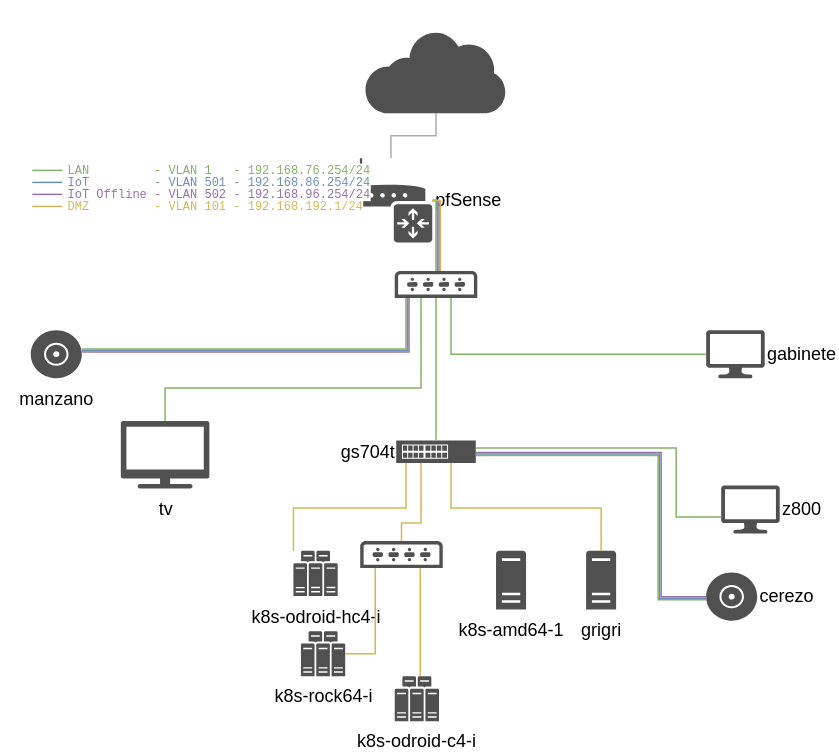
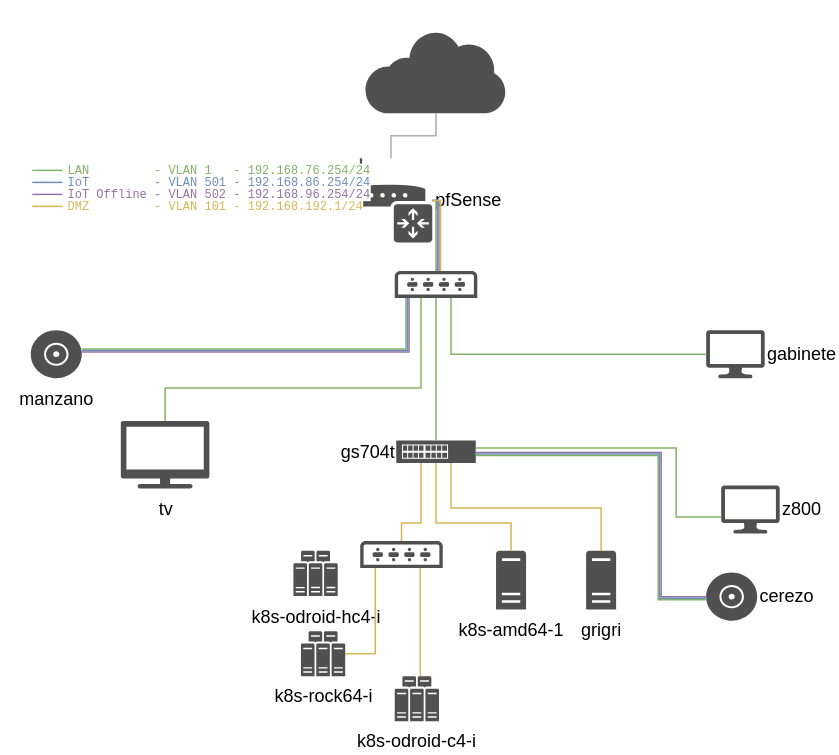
  <mxCell id="0" />
  <mxCell id="1" parent="0" />
  <mxCell id="2" value="" style="endArrow=none;html=1;rounded=0;sketch=0;shadow=0;edgeStyle=orthogonalEdgeStyle;fillColor=#d5e8d4;strokeColor=#ADADAD;" edge="1" parent="1" source="3" target="6"><mxGeometry width="50" height="50" relative="1" as="geometry"><mxPoint x="290" y="170" as="sourcePoint" /><mxPoint x="290" y="130" as="targetPoint" /></mxGeometry></mxCell>
  <mxCell id="3" value="pfSense" style="sketch=0;pointerEvents=1;shadow=0;dashed=0;html=1;strokeColor=none;fillColor=#505050;labelPosition=right;verticalLabelPosition=middle;verticalAlign=middle;outlineConnect=0;align=left;shape=mxgraph.office.devices.router;rounded=1;" vertex="1" parent="1"><mxGeometry x="232.5" y="105" width="55" height="56" as="geometry" /></mxCell>
  <mxCell id="4" value="" style="sketch=0;pointerEvents=1;shadow=0;dashed=0;html=1;strokeColor=none;fillColor=#505050;labelPosition=center;verticalLabelPosition=bottom;verticalAlign=top;outlineConnect=0;align=center;shape=mxgraph.office.devices.switch;rounded=1;" vertex="1" parent="1"><mxGeometry x="262.5" y="180" width="55" height="18" as="geometry" /></mxCell>
  <mxCell id="5" value="k8s-odroid-hc4-i" style="sketch=0;pointerEvents=1;shadow=0;dashed=0;html=1;strokeColor=none;fillColor=#505050;labelPosition=center;verticalLabelPosition=bottom;verticalAlign=top;outlineConnect=0;align=center;shape=mxgraph.office.servers.server_farm;rounded=1;" vertex="1" parent="1"><mxGeometry x="195" y="366.5" width="29.5" height="30" as="geometry" /></mxCell>
  <mxCell id="6" value="" style="sketch=0;pointerEvents=1;shadow=0;dashed=0;html=1;strokeColor=none;fillColor=#505050;labelPosition=center;verticalLabelPosition=bottom;outlineConnect=0;verticalAlign=top;align=center;shape=mxgraph.office.clouds.private_cloud;rounded=1;" vertex="1" parent="1"><mxGeometry x="243" y="20" width="94" height="55" as="geometry" /></mxCell>
  <mxCell id="7" value="&lt;div&gt;manzano&lt;/div&gt;" style="sketch=0;pointerEvents=1;shadow=0;dashed=0;html=1;strokeColor=none;fillColor=#505050;labelPosition=center;verticalLabelPosition=bottom;verticalAlign=top;outlineConnect=0;align=center;shape=mxgraph.office.devices.cd_dvd;rounded=1;fontSize=12;" vertex="1" parent="1"><mxGeometry x="20" y="219.5" width="34" height="32" as="geometry" /></mxCell>
  <mxCell id="8" value="" style="endArrow=none;html=1;rounded=0;sketch=0;shadow=0;edgeStyle=orthogonalEdgeStyle;strokeWidth=1;fillColor=#d5e8d4;strokeColor=#82b366;" edge="1" parent="1" source="4" target="3"><mxGeometry width="50" height="50" relative="1" as="geometry"><mxPoint x="280" y="365" as="sourcePoint" /><mxPoint x="280" y="330" as="targetPoint" /><Array as="points"><mxPoint x="290" y="160" /><mxPoint x="290" y="160" /></Array></mxGeometry></mxCell>
  <mxCell id="9" value="gs704t" style="sketch=0;pointerEvents=1;shadow=0;dashed=0;html=1;strokeColor=none;fillColor=#505050;labelPosition=left;verticalLabelPosition=middle;verticalAlign=middle;align=right;outlineConnect=0;shape=mxgraph.veeam2.physical_switch;rounded=1;" vertex="1" parent="1"><mxGeometry x="263.5" y="293" width="53" height="15" as="geometry" /></mxCell>
  <mxCell id="10" value="" style="endArrow=none;html=1;rounded=0;sketch=0;shadow=0;edgeStyle=orthogonalEdgeStyle;fillColor=#d5e8d4;strokeColor=#82b366;" edge="1" parent="1" source="9" target="4"><mxGeometry width="50" height="50" relative="1" as="geometry"><mxPoint x="290" y="288" as="sourcePoint" /><mxPoint x="310" y="218" as="targetPoint" /></mxGeometry></mxCell>
  <mxCell id="11" value="" style="endArrow=none;html=1;rounded=0;sketch=0;shadow=0;edgeStyle=orthogonalEdgeStyle;fillColor=#d5e8d4;strokeColor=#82b366;" edge="1" parent="1" source="7" target="4"><mxGeometry width="50" height="50" relative="1" as="geometry"><mxPoint x="370" y="245.526" as="sourcePoint" /><mxPoint x="300" y="208" as="targetPoint" /><Array as="points"><mxPoint x="270" y="232" /></Array></mxGeometry></mxCell>
  <mxCell id="12" value="&lt;div&gt;&lt;br&gt;&lt;/div&gt;" style="edgeLabel;html=1;align=center;verticalAlign=middle;resizable=0;points=[];" vertex="1" connectable="0" parent="11"><mxGeometry x="-0.106" y="-1" relative="1" as="geometry"><mxPoint as="offset" /></mxGeometry></mxCell>
  <mxCell id="13" value="tv" style="sketch=0;pointerEvents=1;shadow=0;dashed=0;html=1;strokeColor=none;fillColor=#505050;labelPosition=center;verticalLabelPosition=bottom;verticalAlign=top;outlineConnect=0;align=center;shape=mxgraph.office.devices.tv;rounded=1;" vertex="1" parent="1"><mxGeometry x="80" y="280" width="59" height="45" as="geometry" /></mxCell>
  <mxCell id="14" value="" style="endArrow=none;html=1;rounded=0;sketch=0;shadow=0;edgeStyle=orthogonalEdgeStyle;fillColor=#d5e8d4;strokeColor=#82b366;" edge="1" parent="1" source="13" target="4"><mxGeometry width="50" height="50" relative="1" as="geometry"><mxPoint x="75" y="245.526" as="sourcePoint" /><mxPoint x="300" y="208" as="targetPoint" /><Array as="points"><mxPoint x="109" y="258" /><mxPoint x="280" y="258" /></Array></mxGeometry></mxCell>
  <mxCell id="15" value="&lt;div&gt;&lt;br&gt;&lt;/div&gt;" style="edgeLabel;html=1;align=center;verticalAlign=middle;resizable=0;points=[];" vertex="1" connectable="0" parent="14"><mxGeometry x="-0.106" y="-1" relative="1" as="geometry"><mxPoint as="offset" /></mxGeometry></mxCell>
  <mxCell id="16" value="gabinete" style="sketch=0;pointerEvents=1;shadow=0;dashed=0;html=1;strokeColor=none;fillColor=#505050;labelPosition=right;verticalLabelPosition=middle;verticalAlign=middle;outlineConnect=0;align=left;shape=mxgraph.office.devices.lcd_monitor;rounded=1;" vertex="1" parent="1"><mxGeometry x="470" y="219.5" width="39" height="32" as="geometry" /></mxCell>
  <mxCell id="17" value="" style="endArrow=none;html=1;rounded=0;sketch=0;shadow=0;edgeStyle=orthogonalEdgeStyle;fillColor=#d5e8d4;strokeColor=#82b366;" edge="1" parent="1" source="16" target="4"><mxGeometry width="50" height="50" relative="1" as="geometry"><mxPoint x="330" y="265.5" as="sourcePoint" /><mxPoint x="330" y="219.5" as="targetPoint" /><Array as="points"><mxPoint x="300" y="236" /></Array></mxGeometry></mxCell>
  <mxCell id="18" value="cerezo" style="sketch=0;pointerEvents=1;shadow=0;dashed=0;html=1;strokeColor=none;fillColor=#505050;labelPosition=right;verticalLabelPosition=middle;verticalAlign=middle;outlineConnect=0;align=left;shape=mxgraph.office.devices.cd_dvd;rounded=1;fontSize=12;" vertex="1" parent="1"><mxGeometry x="470" y="381" width="34" height="32" as="geometry" /></mxCell>
  <mxCell id="19" value="z800" style="sketch=0;pointerEvents=1;shadow=0;dashed=0;html=1;strokeColor=none;fillColor=#505050;labelPosition=right;verticalLabelPosition=middle;verticalAlign=middle;outlineConnect=0;align=left;shape=mxgraph.office.devices.lcd_monitor;rounded=1;" vertex="1" parent="1"><mxGeometry x="480" y="323" width="39" height="32" as="geometry" /></mxCell>
  <mxCell id="20" value="k8s-amd64-1" style="sketch=0;pointerEvents=1;shadow=0;dashed=0;html=1;strokeColor=none;fillColor=#505050;labelPosition=center;verticalLabelPosition=bottom;verticalAlign=top;outlineConnect=0;align=center;shape=mxgraph.office.servers.server_generic;rounded=1;fontSize=12;" vertex="1" parent="1"><mxGeometry x="330" y="366.5" width="20" height="39" as="geometry" /></mxCell>
  <mxCell id="21" value="k8s-odroid-c4-i " style="sketch=0;pointerEvents=1;shadow=0;dashed=0;html=1;strokeColor=none;fillColor=#505050;labelPosition=center;verticalLabelPosition=bottom;verticalAlign=top;outlineConnect=0;align=center;shape=mxgraph.office.servers.server_farm;rounded=1;" vertex="1" parent="1"><mxGeometry x="262.5" y="450" width="29.5" height="30" as="geometry" /></mxCell>
  <mxCell id="22" value="grigri" style="sketch=0;pointerEvents=1;shadow=0;dashed=0;html=1;strokeColor=none;fillColor=#505050;labelPosition=center;verticalLabelPosition=bottom;verticalAlign=top;outlineConnect=0;align=center;shape=mxgraph.office.servers.server_generic;rounded=1;fontSize=12;" vertex="1" parent="1"><mxGeometry x="390" y="366.5" width="20" height="39" as="geometry" /></mxCell>
  <mxCell id="23" value="k8s-rock64-i" style="sketch=0;pointerEvents=1;shadow=0;dashed=0;html=1;strokeColor=none;fillColor=#505050;labelPosition=center;verticalLabelPosition=bottom;verticalAlign=top;outlineConnect=0;align=center;shape=mxgraph.office.servers.server_farm;rounded=1;" vertex="1" parent="1"><mxGeometry x="200" y="420" width="29.5" height="30" as="geometry" /></mxCell>
  <mxCell id="24" value="" style="sketch=0;pointerEvents=1;shadow=0;dashed=0;html=1;strokeColor=none;fillColor=#505050;labelPosition=center;verticalLabelPosition=bottom;verticalAlign=top;outlineConnect=0;align=center;shape=mxgraph.office.devices.switch;rounded=1;" vertex="1" parent="1"><mxGeometry x="239.5" y="360" width="55" height="18" as="geometry" /></mxCell>
  <mxCell id="25" value="" style="endArrow=none;html=1;rounded=0;sketch=0;shadow=0;edgeStyle=orthogonalEdgeStyle;fillColor=#fff2cc;strokeColor=#d6b656;" edge="1" parent="1" source="24" target="9"><mxGeometry width="50" height="50" relative="1" as="geometry"><mxPoint x="252.24" y="374" as="sourcePoint" /><mxPoint x="252.24" y="328" as="targetPoint" /><Array as="points"><mxPoint x="267" y="348" /><mxPoint x="280" y="348" /></Array></mxGeometry></mxCell>
+ <mxCell id="26" value="" style="endArrow=none;html=1;rounded=0;sketch=0;shadow=0;edgeStyle=orthogonalEdgeStyle;fillColor=#fff2cc;strokeColor=#d6b656;" edge="1" parent="1" source="20" target="9"><mxGeometry width="50" height="50" relative="1" as="geometry"><mxPoint x="299.24" y="360" as="sourcePoint" /><mxPoint x="299.24" y="314" as="targetPoint" /><Array as="points"><mxPoint x="340" y="348" /><mxPoint x="290" y="348" /></Array></mxGeometry></mxCell>
  <mxCell id="27" value="" style="endArrow=none;html=1;rounded=0;sketch=0;shadow=0;edgeStyle=orthogonalEdgeStyle;fillColor=#fff2cc;strokeColor=#d6b656;" edge="1" parent="1" source="22" target="9"><mxGeometry width="50" height="50" relative="1" as="geometry"><mxPoint x="337" y="354" as="sourcePoint" /><mxPoint x="337" y="308" as="targetPoint" /><Array as="points"><mxPoint x="400" y="338" /><mxPoint x="300" y="338" /></Array></mxGeometry></mxCell>
  <mxCell id="28" value="" style="endArrow=none;html=1;rounded=0;sketch=0;shadow=0;edgeStyle=orthogonalEdgeStyle;fillColor=#fff2cc;strokeColor=#d6b656;" edge="1" parent="1" source="23"><mxGeometry width="50" height="50" relative="1" as="geometry"><mxPoint x="204.5" y="534" as="sourcePoint" /><mxPoint x="249.5" y="378" as="targetPoint" /><Array as="points"><mxPoint x="249.5" y="398" /><mxPoint x="249.5" y="398" /></Array></mxGeometry></mxCell>
  <mxCell id="29" value="" style="endArrow=none;html=1;rounded=0;sketch=0;shadow=0;edgeStyle=orthogonalEdgeStyle;fillColor=#fff2cc;strokeColor=#d6b656;" edge="1" parent="1" source="21" target="24"><mxGeometry width="50" height="50" relative="1" as="geometry"><mxPoint x="264.237" y="423" as="sourcePoint" /><mxPoint x="277.026" y="388" as="targetPoint" /><Array as="points"><mxPoint x="279.5" y="398" /><mxPoint x="279.5" y="398" /></Array></mxGeometry></mxCell>
- <mxCell id="30" value="" style="endArrow=none;html=1;rounded=0;sketch=0;shadow=0;edgeStyle=orthogonalEdgeStyle;fillColor=#fff2cc;strokeColor=#d6b656;" edge="1" parent="1" source="5" target="9"><mxGeometry width="50" height="50" relative="1" as="geometry"><mxPoint x="262.526" y="370" as="sourcePoint" /><mxPoint x="290" y="318" as="targetPoint" /><Array as="points"><mxPoint x="195" y="338" /><mxPoint x="270" y="338" /></Array></mxGeometry></mxCell>
  <mxCell id="31" value="" style="endArrow=none;html=1;rounded=0;sketch=0;shadow=0;edgeStyle=orthogonalEdgeStyle;fillColor=#d5e8d4;strokeColor=#82b366;" edge="1" parent="1" source="19" target="9"><mxGeometry width="50" height="50" relative="1" as="geometry"><mxPoint x="380" y="374" as="sourcePoint" /><mxPoint x="380" y="328" as="targetPoint" /><Array as="points"><mxPoint x="450" y="344" /><mxPoint x="450" y="298" /></Array></mxGeometry></mxCell>
  <mxCell id="32" value="" style="endArrow=none;html=1;rounded=0;sketch=0;shadow=0;edgeStyle=orthogonalEdgeStyle;fillColor=#e1d5e7;strokeColor=#9673a6;" edge="1" parent="1" source="18" target="9"><mxGeometry width="50" height="50" relative="1" as="geometry"><mxPoint x="430" y="354" as="sourcePoint" /><mxPoint x="326.5" y="311" as="targetPoint" /><Array as="points"><mxPoint x="440" y="397" /><mxPoint x="440" y="301" /></Array></mxGeometry></mxCell>
  <mxCell id="33" value="" style="endArrow=none;html=1;rounded=0;sketch=0;shadow=0;edgeStyle=orthogonalEdgeStyle;fillColor=#fff2cc;strokeColor=#9673A6;movable=1;resizable=1;rotatable=1;deletable=1;editable=1;connectable=1;" edge="1" parent="1" source="4" target="3"><mxGeometry width="50" height="50" relative="1" as="geometry"><mxPoint x="350" y="174" as="sourcePoint" /><mxPoint x="350" y="159" as="targetPoint" /><Array as="points"><mxPoint x="292" y="163" /><mxPoint x="292" y="163" /></Array></mxGeometry></mxCell>
  <mxCell id="34" value="" style="endArrow=none;html=1;rounded=0;sketch=0;shadow=0;edgeStyle=orthogonalEdgeStyle;fillColor=#dae8fc;strokeColor=#6c8ebf;movable=1;resizable=1;rotatable=1;deletable=1;editable=1;connectable=1;" edge="1" parent="1" source="4" target="3"><mxGeometry width="50" height="50" relative="1" as="geometry"><mxPoint x="291" y="180" as="sourcePoint" /><mxPoint x="291" y="146" as="targetPoint" /><Array as="points"><mxPoint x="291" y="163" /><mxPoint x="291" y="163" /></Array></mxGeometry></mxCell>
  <mxCell id="35" value="&lt;div style=&quot;font-size: 8px&quot;&gt;LAN&amp;nbsp;&amp;nbsp;&amp;nbsp;&amp;nbsp;&amp;nbsp;&amp;nbsp;&amp;nbsp;&amp;nbsp; - VLAN 1 &amp;nbsp; - 192.168.76.254/24&lt;br style=&quot;font-size: 8px&quot;&gt;&lt;/div&gt;" style="endArrow=none;html=1;rounded=0;sketch=0;shadow=0;edgeStyle=orthogonalEdgeStyle;labelPosition=right;verticalLabelPosition=middle;align=left;verticalAlign=middle;spacing=14;fillColor=#d5e8d4;strokeColor=#82B366;fontColor=#82B366;fontSize=8;fontFamily=Courier New;" edge="1" parent="1"><mxGeometry width="50" height="50" relative="1" as="geometry"><mxPoint x="21" y="113" as="sourcePoint" /><mxPoint x="41" y="113" as="targetPoint" /><Array as="points"><mxPoint x="31" y="113" /><mxPoint x="31" y="113" /></Array></mxGeometry></mxCell>
  <mxCell id="36" value="&lt;font style=&quot;font-size: 8px&quot;&gt;DMZ&lt;/font&gt; &amp;nbsp; &amp;nbsp; &amp;nbsp; &amp;nbsp; - VLAN 101 - 192.168.192.1/24 " style="endArrow=none;html=1;rounded=0;sketch=0;shadow=0;edgeStyle=orthogonalEdgeStyle;labelPosition=right;verticalLabelPosition=middle;align=left;verticalAlign=middle;spacing=14;fontColor=#D6B656;fillColor=#fff2cc;strokeColor=#D6B656;fontSize=8;fontFamily=Courier New;" edge="1" parent="1"><mxGeometry width="50" height="50" relative="1" as="geometry"><mxPoint x="21" y="137" as="sourcePoint" /><mxPoint x="41" y="137" as="targetPoint" /><Array as="points"><mxPoint x="31" y="137" /><mxPoint x="31" y="137" /></Array></mxGeometry></mxCell>
  <mxCell id="37" value="&lt;div style=&quot;font-size: 8px&quot;&gt;IoT&amp;nbsp;&amp;nbsp;&amp;nbsp;&amp;nbsp; &amp;nbsp; &amp;nbsp; - VLAN 501 - 192.168.86.254/24&lt;br style=&quot;font-size: 8px&quot;&gt;&lt;/div&gt;" style="endArrow=none;html=1;rounded=0;sketch=0;shadow=0;edgeStyle=orthogonalEdgeStyle;labelPosition=right;verticalLabelPosition=middle;align=left;verticalAlign=middle;spacing=14;fillColor=#dae8fc;strokeColor=#6C8EBF;fontColor=#6C8EBF;fontSize=8;fontFamily=Courier New;" edge="1" parent="1"><mxGeometry width="50" height="50" relative="1" as="geometry"><mxPoint x="21" y="121" as="sourcePoint" /><mxPoint x="41" y="121" as="targetPoint" /><Array as="points"><mxPoint x="31" y="121" /><mxPoint x="31" y="121" /></Array></mxGeometry></mxCell>
  <mxCell id="38" value="&lt;div style=&quot;font-size: 8px&quot;&gt;IoT Offline - VLAN 502 - 192.168.96.254/24&lt;br style=&quot;font-size: 8px&quot;&gt;&lt;/div&gt;" style="endArrow=none;html=1;rounded=0;sketch=0;shadow=0;edgeStyle=orthogonalEdgeStyle;labelPosition=right;verticalLabelPosition=middle;align=left;verticalAlign=middle;spacing=14;fillColor=#e1d5e7;strokeColor=#9673A6;fontColor=#9673A6;fontSize=8;fontFamily=Courier New;" edge="1" parent="1"><mxGeometry width="50" height="50" relative="1" as="geometry"><mxPoint x="21" y="129" as="sourcePoint" /><mxPoint x="41" y="129" as="targetPoint" /><Array as="points"><mxPoint x="31" y="129" /><mxPoint x="31" y="129" /></Array></mxGeometry></mxCell>
  <mxCell id="39" value="" style="endArrow=none;html=1;rounded=0;sketch=0;shadow=0;edgeStyle=orthogonalEdgeStyle;fillColor=#fff2cc;strokeColor=#d6b656;movable=1;resizable=1;rotatable=1;deletable=1;editable=1;connectable=1;" edge="1" parent="1" source="4" target="3"><mxGeometry width="50" height="50" relative="1" as="geometry"><mxPoint x="293" y="180" as="sourcePoint" /><mxPoint x="293" y="146" as="targetPoint" /><Array as="points"><mxPoint x="293" y="164" /><mxPoint x="293" y="164" /></Array></mxGeometry></mxCell>
  <mxCell id="40" value="" style="endArrow=none;html=1;rounded=0;sketch=0;shadow=0;edgeStyle=orthogonalEdgeStyle;fillColor=#dae8fc;strokeColor=#6c8ebf;" edge="1" parent="1" source="7" target="4"><mxGeometry width="50" height="50" relative="1" as="geometry"><mxPoint x="55" y="236.494" as="sourcePoint" /><mxPoint x="271.012" y="199" as="targetPoint" /><Array as="points"><mxPoint x="271" y="233" /></Array></mxGeometry></mxCell>
  <mxCell id="41" value="&lt;div&gt;&lt;br&gt;&lt;/div&gt;" style="edgeLabel;html=1;align=center;verticalAlign=middle;resizable=0;points=[];" vertex="1" connectable="0" parent="40"><mxGeometry x="-0.106" y="-1" relative="1" as="geometry"><mxPoint as="offset" /></mxGeometry></mxCell>
  <mxCell id="42" value="" style="endArrow=none;html=1;rounded=0;sketch=0;shadow=0;edgeStyle=orthogonalEdgeStyle;fillColor=#e1d5e7;strokeColor=#9673a6;" edge="1" parent="1" source="7" target="4"><mxGeometry width="50" height="50" relative="1" as="geometry"><mxPoint x="56" y="237.494" as="sourcePoint" /><mxPoint x="272.012" y="200" as="targetPoint" /><Array as="points"><mxPoint x="272" y="234" /></Array></mxGeometry></mxCell>
  <mxCell id="43" value="&lt;div&gt;&lt;br&gt;&lt;/div&gt;" style="edgeLabel;html=1;align=center;verticalAlign=middle;resizable=0;points=[];" vertex="1" connectable="0" parent="42"><mxGeometry x="-0.106" y="-1" relative="1" as="geometry"><mxPoint as="offset" /></mxGeometry></mxCell>
  <mxCell id="44" value="" style="endArrow=none;html=1;rounded=0;sketch=0;shadow=0;edgeStyle=orthogonalEdgeStyle;fillColor=#dae8fc;strokeColor=#6c8ebf;" edge="1" parent="1" source="18" target="9"><mxGeometry width="50" height="50" relative="1" as="geometry"><mxPoint x="471" y="398" as="sourcePoint" /><mxPoint x="317.5" y="302" as="targetPoint" /><Array as="points"><mxPoint x="439" y="398" /><mxPoint x="439" y="302" /></Array></mxGeometry></mxCell>
  <mxCell id="45" value="" style="endArrow=none;html=1;rounded=0;sketch=0;shadow=0;edgeStyle=orthogonalEdgeStyle;fillColor=#d5e8d4;strokeColor=#82b366;" edge="1" parent="1" source="18" target="9"><mxGeometry width="50" height="50" relative="1" as="geometry"><mxPoint x="472" y="399" as="sourcePoint" /><mxPoint x="318.5" y="303" as="targetPoint" /><Array as="points"><mxPoint x="438" y="399" /><mxPoint x="438" y="303" /></Array></mxGeometry></mxCell>
